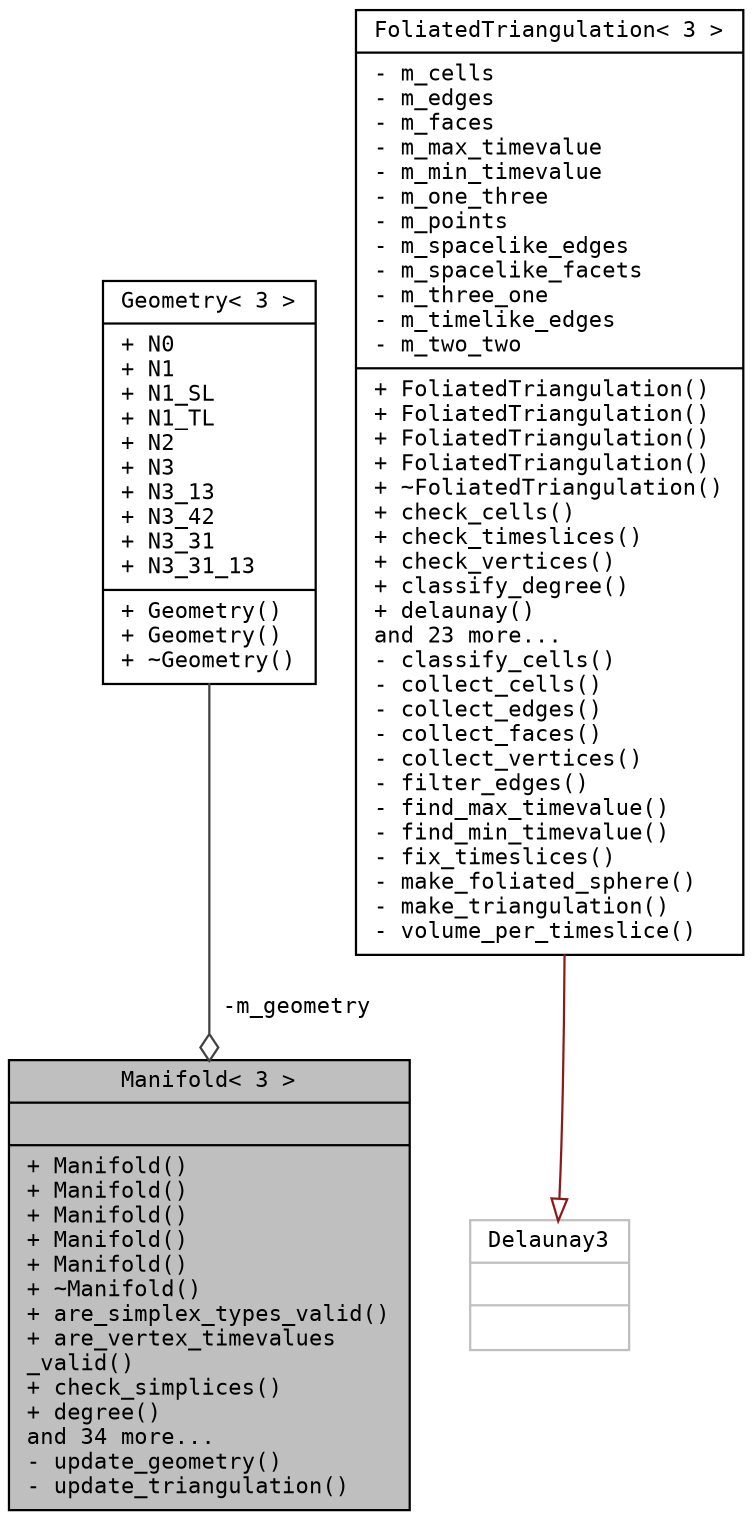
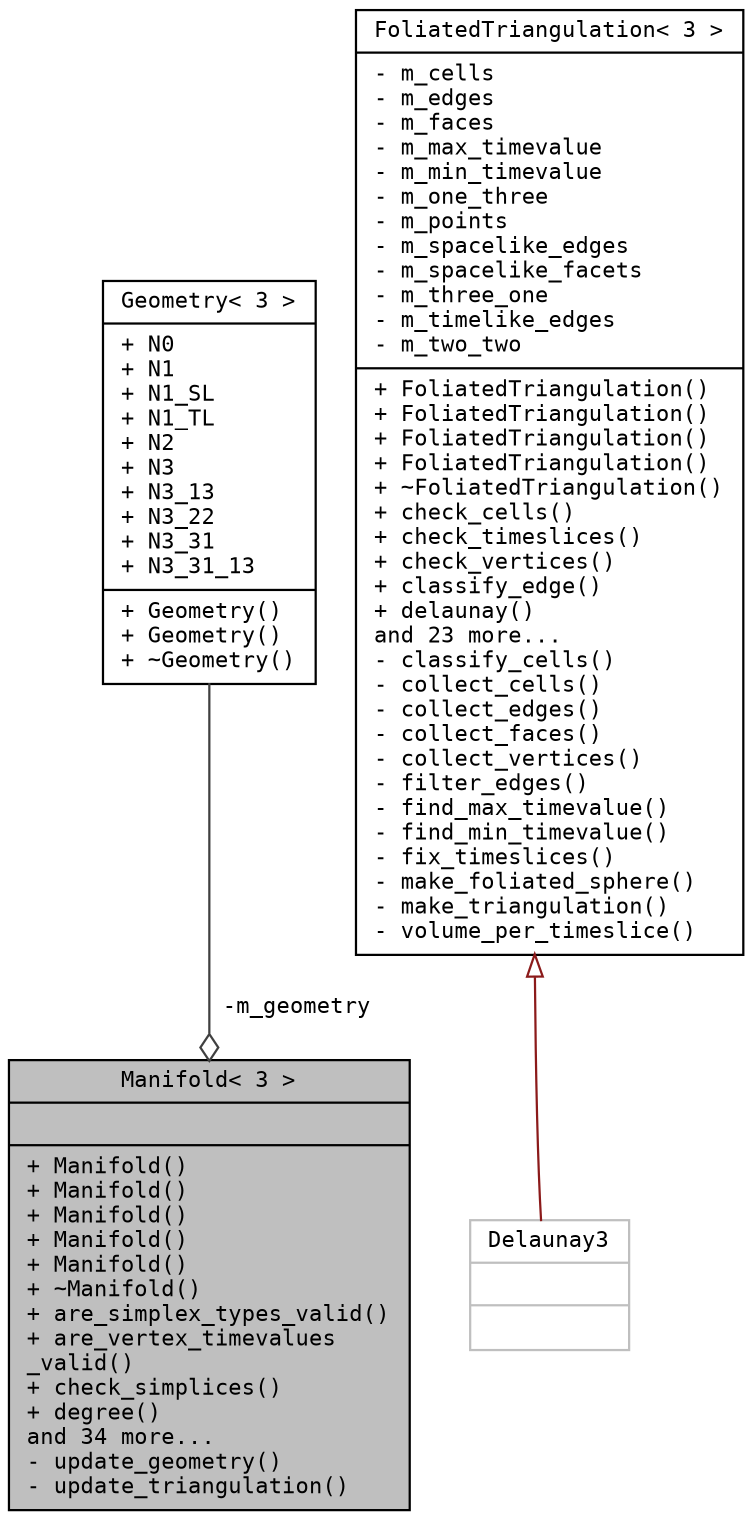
  digraph {
    fontname="DejaVu Sans Mono"
    node [color=black fillcolor=white fontname="DejaVu Sans Mono" fontsize=10 shape=record style=filled]
    edge [fontname="DejaVu Sans Mono" fontsize=10 labelfontname=Helvetica labelfontsize=10 style=solid]
    n1 [fillcolor=grey75 fontcolor=black height=0.2 label="{Manifold\< 3 \>\n||+ Manifold()\l+ Manifold()\l+ Manifold()\l+ Manifold()\l+ Manifold()\l+ ~Manifold()\l+ are_simplex_types_valid()\l+ are_vertex_timevalues\l_valid()\l+ check_simplices()\l+ degree()\land 34 more...\l- update_geometry()\l- update_triangulation()\l}" width=0.4]
-   n2 [height=0.2 label="{Geometry\< 3 \>\n|+ N0\l+ N1\l+ N1_SL\l+ N1_TL\l+ N2\l+ N3\l+ N3_13\l+ N3_42\l+ N3_31\l+ N3_31_13\l|+ Geometry()\l+ Geometry()\l+ ~Geometry()\l}" width=0.4]
-   n3 [height=0.2 label="{FoliatedTriangulation\< 3 \>\n|- m_cells\l- m_edges\l- m_faces\l- m_max_timevalue\l- m_min_timevalue\l- m_one_three\l- m_points\l- m_spacelike_edges\l- m_spacelike_facets\l- m_three_one\l- m_timelike_edges\l- m_two_two\l|+ FoliatedTriangulation()\l+ FoliatedTriangulation()\l+ FoliatedTriangulation()\l+ FoliatedTriangulation()\l+ ~FoliatedTriangulation()\l+ check_cells()\l+ check_timeslices()\l+ check_vertices()\l+ classify_degree()\l+ delaunay()\land 23 more...\l- classify_cells()\l- collect_cells()\l- collect_edges()\l- collect_faces()\l- collect_vertices()\l- filter_edges()\l- find_max_timevalue()\l- find_min_timevalue()\l- fix_timeslices()\l- make_foliated_sphere()\l- make_triangulation()\l- volume_per_timeslice()\l}" width=0.4]
+   n2 [height=0.2 label="{Geometry\< 3 \>\n|+ N0\l+ N1\l+ N1_SL\l+ N1_TL\l+ N2\l+ N3\l+ N3_13\l+ N3_22\l+ N3_31\l+ N3_31_13\l|+ Geometry()\l+ Geometry()\l+ ~Geometry()\l}" width=0.4]
+   n3 [height=0.2 label="{FoliatedTriangulation\< 3 \>\n|- m_cells\l- m_edges\l- m_faces\l- m_max_timevalue\l- m_min_timevalue\l- m_one_three\l- m_points\l- m_spacelike_edges\l- m_spacelike_facets\l- m_three_one\l- m_timelike_edges\l- m_two_two\l|+ FoliatedTriangulation()\l+ FoliatedTriangulation()\l+ FoliatedTriangulation()\l+ FoliatedTriangulation()\l+ ~FoliatedTriangulation()\l+ check_cells()\l+ check_timeslices()\l+ check_vertices()\l+ classify_edge()\l+ delaunay()\land 23 more...\l- classify_cells()\l- collect_cells()\l- collect_edges()\l- collect_faces()\l- collect_vertices()\l- filter_edges()\l- find_max_timevalue()\l- find_min_timevalue()\l- fix_timeslices()\l- make_foliated_sphere()\l- make_triangulation()\l- volume_per_timeslice()\l}" width=0.4]
    n4 [color=grey75 height=0.2 label="{Delaunay3\n||}" width=0.4]
    n2 -> n1 [arrowhead=odiamond color=grey25 label=" -m_geometry"]
-   n4 -> n3 [arrowtail=onormal color=firebrick4 dir=back]
+   n3 -> n4 [arrowtail=onormal color=firebrick4 dir=back]
  }
